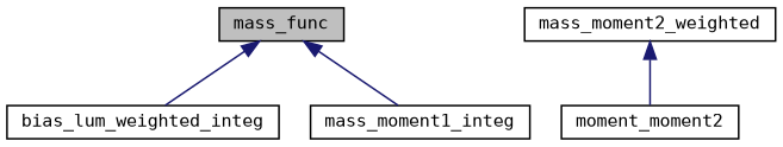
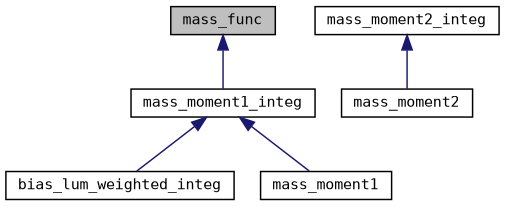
  digraph {
    fontname="DejaVu Sans Mono"
    rankdir=TB
    node [color=black fillcolor=white fontname="DejaVu Sans Mono" fontsize=10 shape=record style=filled]
    edge [color=midnightblue dir=back fontname="DejaVu Sans Mono" fontsize=10 labelfontname=Helvetica labelfontsize=10 style=solid]
    n1 [fillcolor=grey75 fontcolor=black height=0.2 label=mass_func width=0.4]
    n2 [height=0.2 label=bias_lum_weighted_integ width=0.4]
    n3 [height=0.2 label=mass_moment1_integ width=0.4]
-   n5 [height=0.2 label=mass_moment2_weighted width=0.4]
-   n6 [height=0.2 label=moment_moment2 width=0.4]
-   n1 -> n2
+   n4 [height=0.2 label=mass_moment1 width=0.4]
+   n5 [height=0.2 label=mass_moment2_integ width=0.4]
+   n6 [height=0.2 label=mass_moment2 width=0.4]
+   n3 -> n2
    n1 -> n3
+   n3 -> n4
    n5 -> n6
  }
